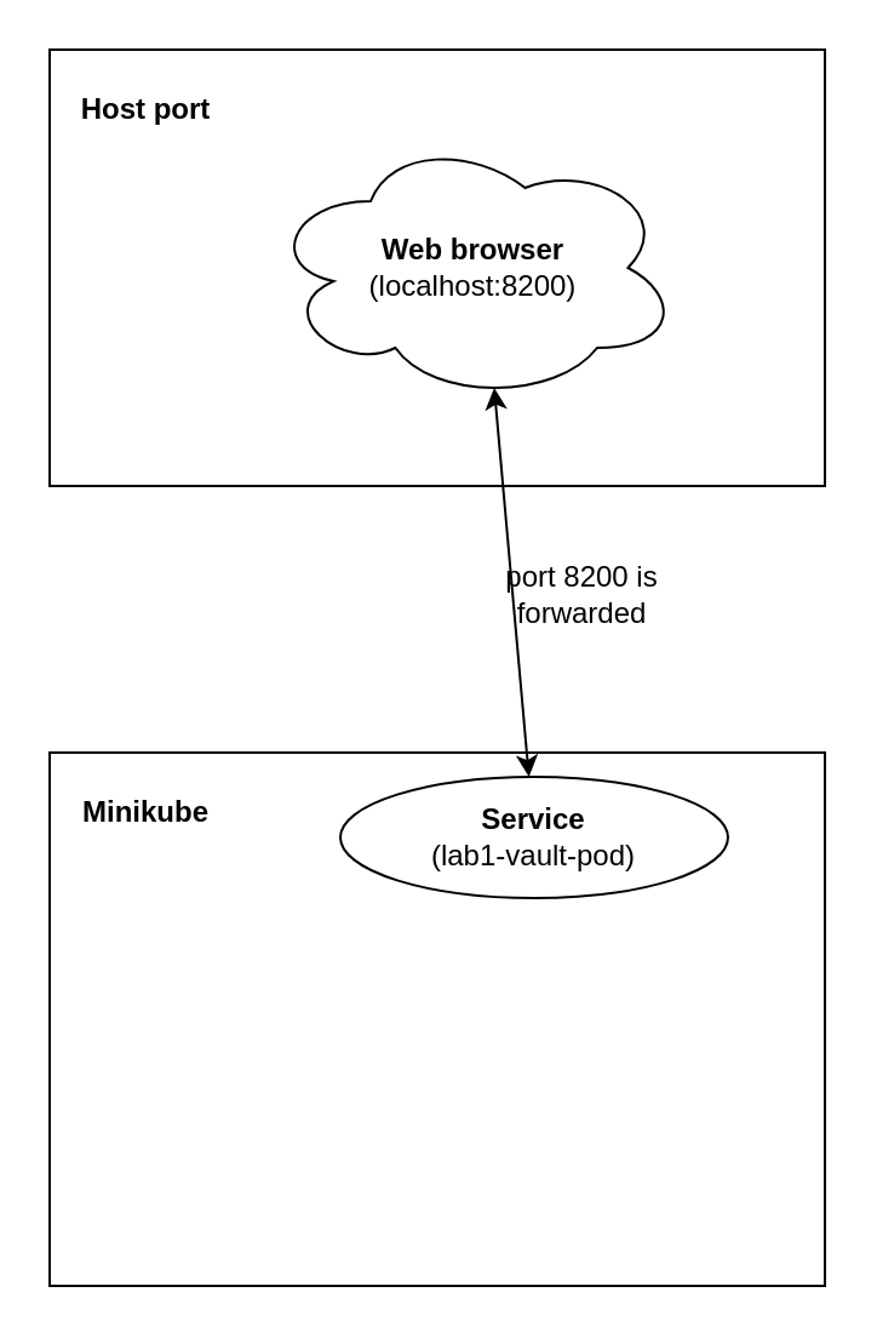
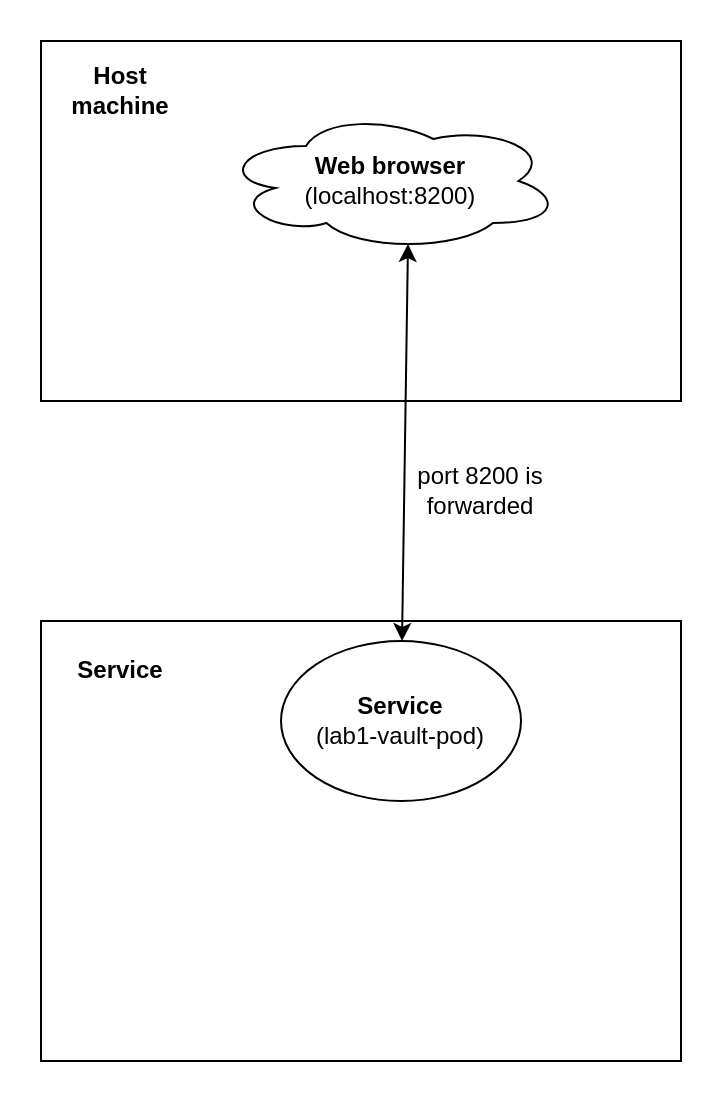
  <mxCell id="0" />
  <mxCell id="1" parent="0" />
  <mxCell id="2" value="" style="rounded=0;whiteSpace=wrap;html=1;" vertex="1" parent="1"><mxGeometry x="20" y="20" width="320" height="180" as="geometry" /></mxCell>
  <mxCell id="3" value="" style="rounded=0;whiteSpace=wrap;html=1;" vertex="1" parent="1"><mxGeometry x="20" y="310" width="320" height="220" as="geometry" /></mxCell>
- <mxCell id="4" value="&lt;b&gt;Service&lt;/b&gt;&lt;br&gt;(lab1-vault-pod)" style="ellipse;whiteSpace=wrap;html=1;" vertex="1" parent="1"><mxGeometry x="140" y="320" width="160" height="50" as="geometry" /></mxCell>
- <mxCell id="5" value="&lt;b&gt;Web browser&lt;/b&gt;&lt;br&gt;(localhost:8200)" style="ellipse;shape=cloud;whiteSpace=wrap;html=1;" vertex="1" parent="1"><mxGeometry x="110" y="55" width="170" height="110" as="geometry" /></mxCell>
- <mxCell id="6" value="&lt;b&gt;Minikube&lt;/b&gt;" style="text;html=1;strokeColor=none;fillColor=none;align=center;verticalAlign=middle;whiteSpace=wrap;rounded=0;" vertex="1" parent="1"><mxGeometry x="30" y="320" width="60" height="30" as="geometry" /></mxCell>
- <mxCell id="7" value="&lt;b&gt;Host port&lt;/b&gt;" style="text;html=1;strokeColor=none;fillColor=none;align=center;verticalAlign=middle;whiteSpace=wrap;rounded=0;" vertex="1" parent="1"><mxGeometry x="25" y="30" width="70" height="30" as="geometry" /></mxCell>
+ <mxCell id="4" value="&lt;b&gt;Service&lt;/b&gt;&lt;br&gt;(lab1-vault-pod)" style="ellipse;whiteSpace=wrap;html=1;" vertex="1" parent="1"><mxGeometry x="140" y="320" width="120" height="80" as="geometry" /></mxCell>
+ <mxCell id="5" value="&lt;b&gt;Web browser&lt;/b&gt;&lt;br&gt;(localhost:8200)" style="ellipse;shape=cloud;whiteSpace=wrap;html=1;" vertex="1" parent="1"><mxGeometry x="110" y="55" width="170" height="70" as="geometry" /></mxCell>
+ <mxCell id="6" value="&lt;b&gt;Service&lt;/b&gt;" style="text;html=1;strokeColor=none;fillColor=none;align=center;verticalAlign=middle;whiteSpace=wrap;rounded=0;" vertex="1" parent="1"><mxGeometry x="30" y="320" width="60" height="30" as="geometry" /></mxCell>
+ <mxCell id="7" value="&lt;b&gt;Host machine&lt;/b&gt;" style="text;html=1;strokeColor=none;fillColor=none;align=center;verticalAlign=middle;whiteSpace=wrap;rounded=0;" vertex="1" parent="1"><mxGeometry x="25" y="30" width="70" height="30" as="geometry" /></mxCell>
  <mxCell id="8" value="" style="endArrow=classic;startArrow=classic;html=1;rounded=0;entryX=0.55;entryY=0.95;entryDx=0;entryDy=0;entryPerimeter=0;" edge="1" parent="1" source="4" target="5"><mxGeometry width="50" height="50" relative="1" as="geometry"><mxPoint x="180" y="300" as="sourcePoint" /><mxPoint x="230" y="250" as="targetPoint" /></mxGeometry></mxCell>
  <mxCell id="9" value="port 8200 is forwarded" style="text;html=1;strokeColor=none;fillColor=none;align=center;verticalAlign=middle;whiteSpace=wrap;rounded=0;" vertex="1" parent="1"><mxGeometry x="180" y="230" width="120" height="30" as="geometry" /></mxCell>
